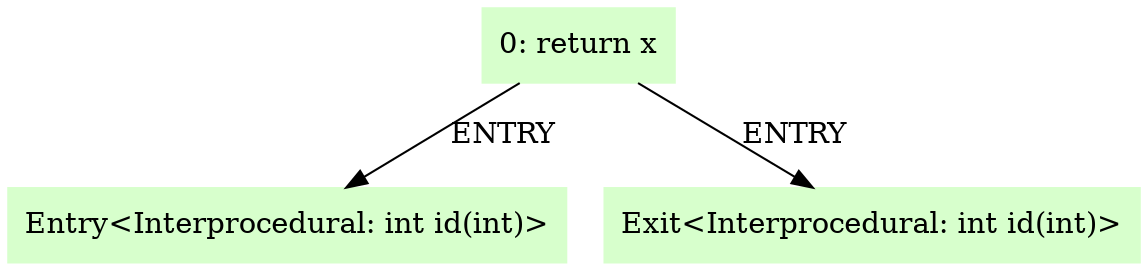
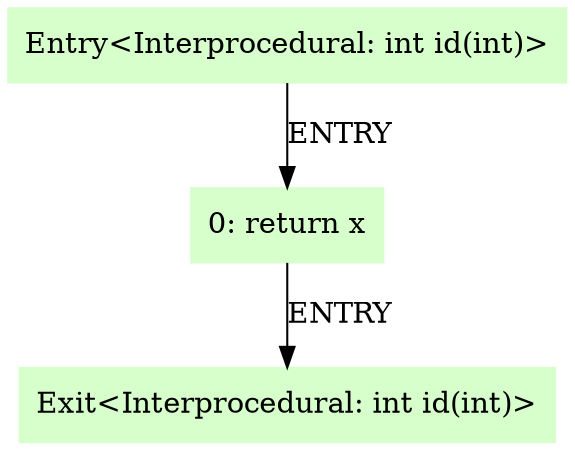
  digraph {
    fontname="DejaVu Serif"
    node [color=".3 .2 1.0" fontname="DejaVu Serif" shape=box style=filled]
    edge [fontname="DejaVu Serif"]
    n1 [label="Entry<Interprocedural: int id(int)>"]
    n2 [label="0: return x"]
    n3 [label="Exit<Interprocedural: int id(int)>"]
-   n2 -> n1 [label=ENTRY]
+   n1 -> n2 [label=ENTRY]
    n2 -> n3 [label=ENTRY]
  }
